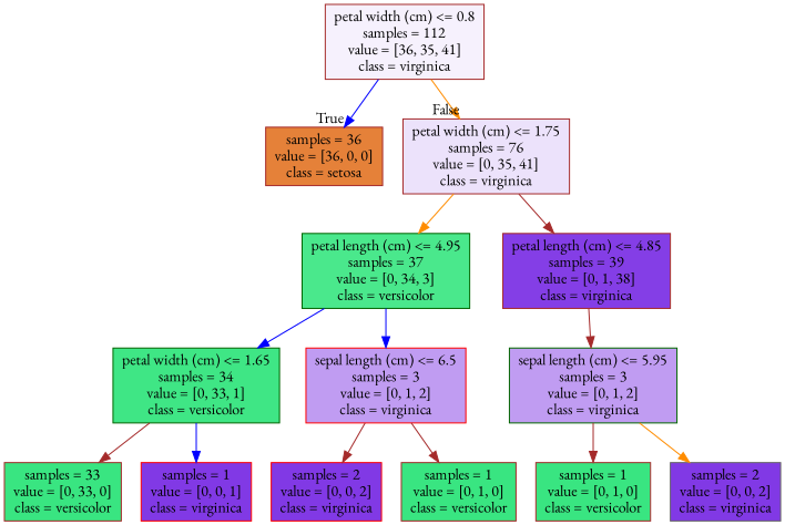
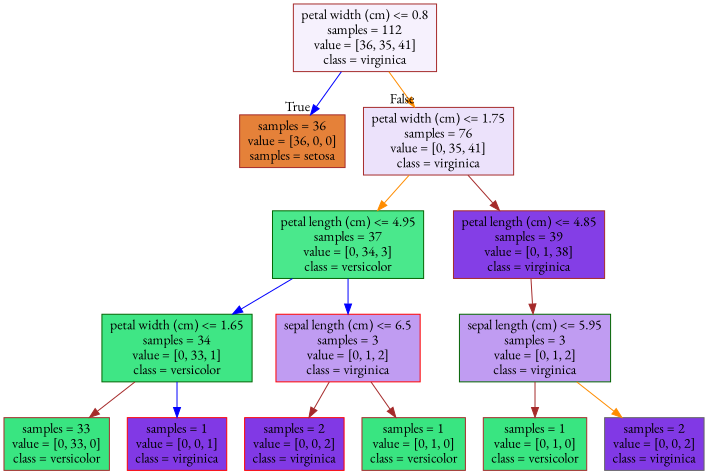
  digraph {
    fontname="EB Garamond"
    node [color=brown fillcolor="#39e581ff" fontname="EB Garamond" shape=box style=filled]
    edge [color=brown fontname="EB Garamond"]
    n1 [fillcolor="#8139e511" label="petal width (cm) <= 0.8\nsamples = 112\nvalue = [36, 35, 41]\nclass = virginica"]
-   n2 [fillcolor="#e58139ff" label="samples = 36\nvalue = [36, 0, 0]\nclass = setosa"]
+   n2 [fillcolor="#e58139ff" label="samples = 36\nvalue = [36, 0, 0]\nsamples = setosa"]
    n3 [fillcolor="#8139e525" label="petal width (cm) <= 1.75\nsamples = 76\nvalue = [0, 35, 41]\nclass = virginica"]
    n4 [color=darkgreen fillcolor="#39e581e9" label="petal length (cm) <= 4.95\nsamples = 37\nvalue = [0, 34, 3]\nclass = versicolor"]
    n5 [fillcolor="#8139e5f8" label="petal length (cm) <= 4.85\nsamples = 39\nvalue = [0, 1, 38]\nclass = virginica"]
    n6 [color=darkgreen fillcolor="#39e581f7" label="petal width (cm) <= 1.65\nsamples = 34\nvalue = [0, 33, 1]\nclass = versicolor"]
    n7 [color=red fillcolor="#8139e57f" label="sepal length (cm) <= 6.5\nsamples = 3\nvalue = [0, 1, 2]\nclass = virginica"]
    n8 [color=darkgreen fillcolor="#8139e57f" label="sepal length (cm) <= 5.95\nsamples = 3\nvalue = [0, 1, 2]\nclass = virginica"]
    n9 [label="samples = 33\nvalue = [0, 33, 0]\nclass = versicolor"]
    n10 [color=red fillcolor="#8139e5ff" label="samples = 1\nvalue = [0, 0, 1]\nclass = virginica"]
    n11 [color=red fillcolor="#8139e5ff" label="samples = 2\nvalue = [0, 0, 2]\nclass = virginica"]
    n12 [label="samples = 1\nvalue = [0, 1, 0]\nclass = versicolor"]
    n13 [label="samples = 1\nvalue = [0, 1, 0]\nclass = versicolor"]
    n14 [color=gray40 fillcolor="#8139e5ff" label="samples = 2\nvalue = [0, 0, 2]\nclass = virginica"]
    n1 -> n2 [color=blue headlabel=True labelangle=45 labeldistance=2.5]
    n1 -> n3 [color=darkorange headlabel=False labelangle=-45 labeldistance=2.5]
    n3 -> n4 [color=darkorange]
    n3 -> n5
    n4 -> n6 [color=blue]
    n4 -> n7 [color=blue]
    n5 -> n8
    n6 -> n9
    n6 -> n10 [color=blue]
    n7 -> n11
    n7 -> n12
    n8 -> n13
    n8 -> n14 [color=darkorange]
  }
